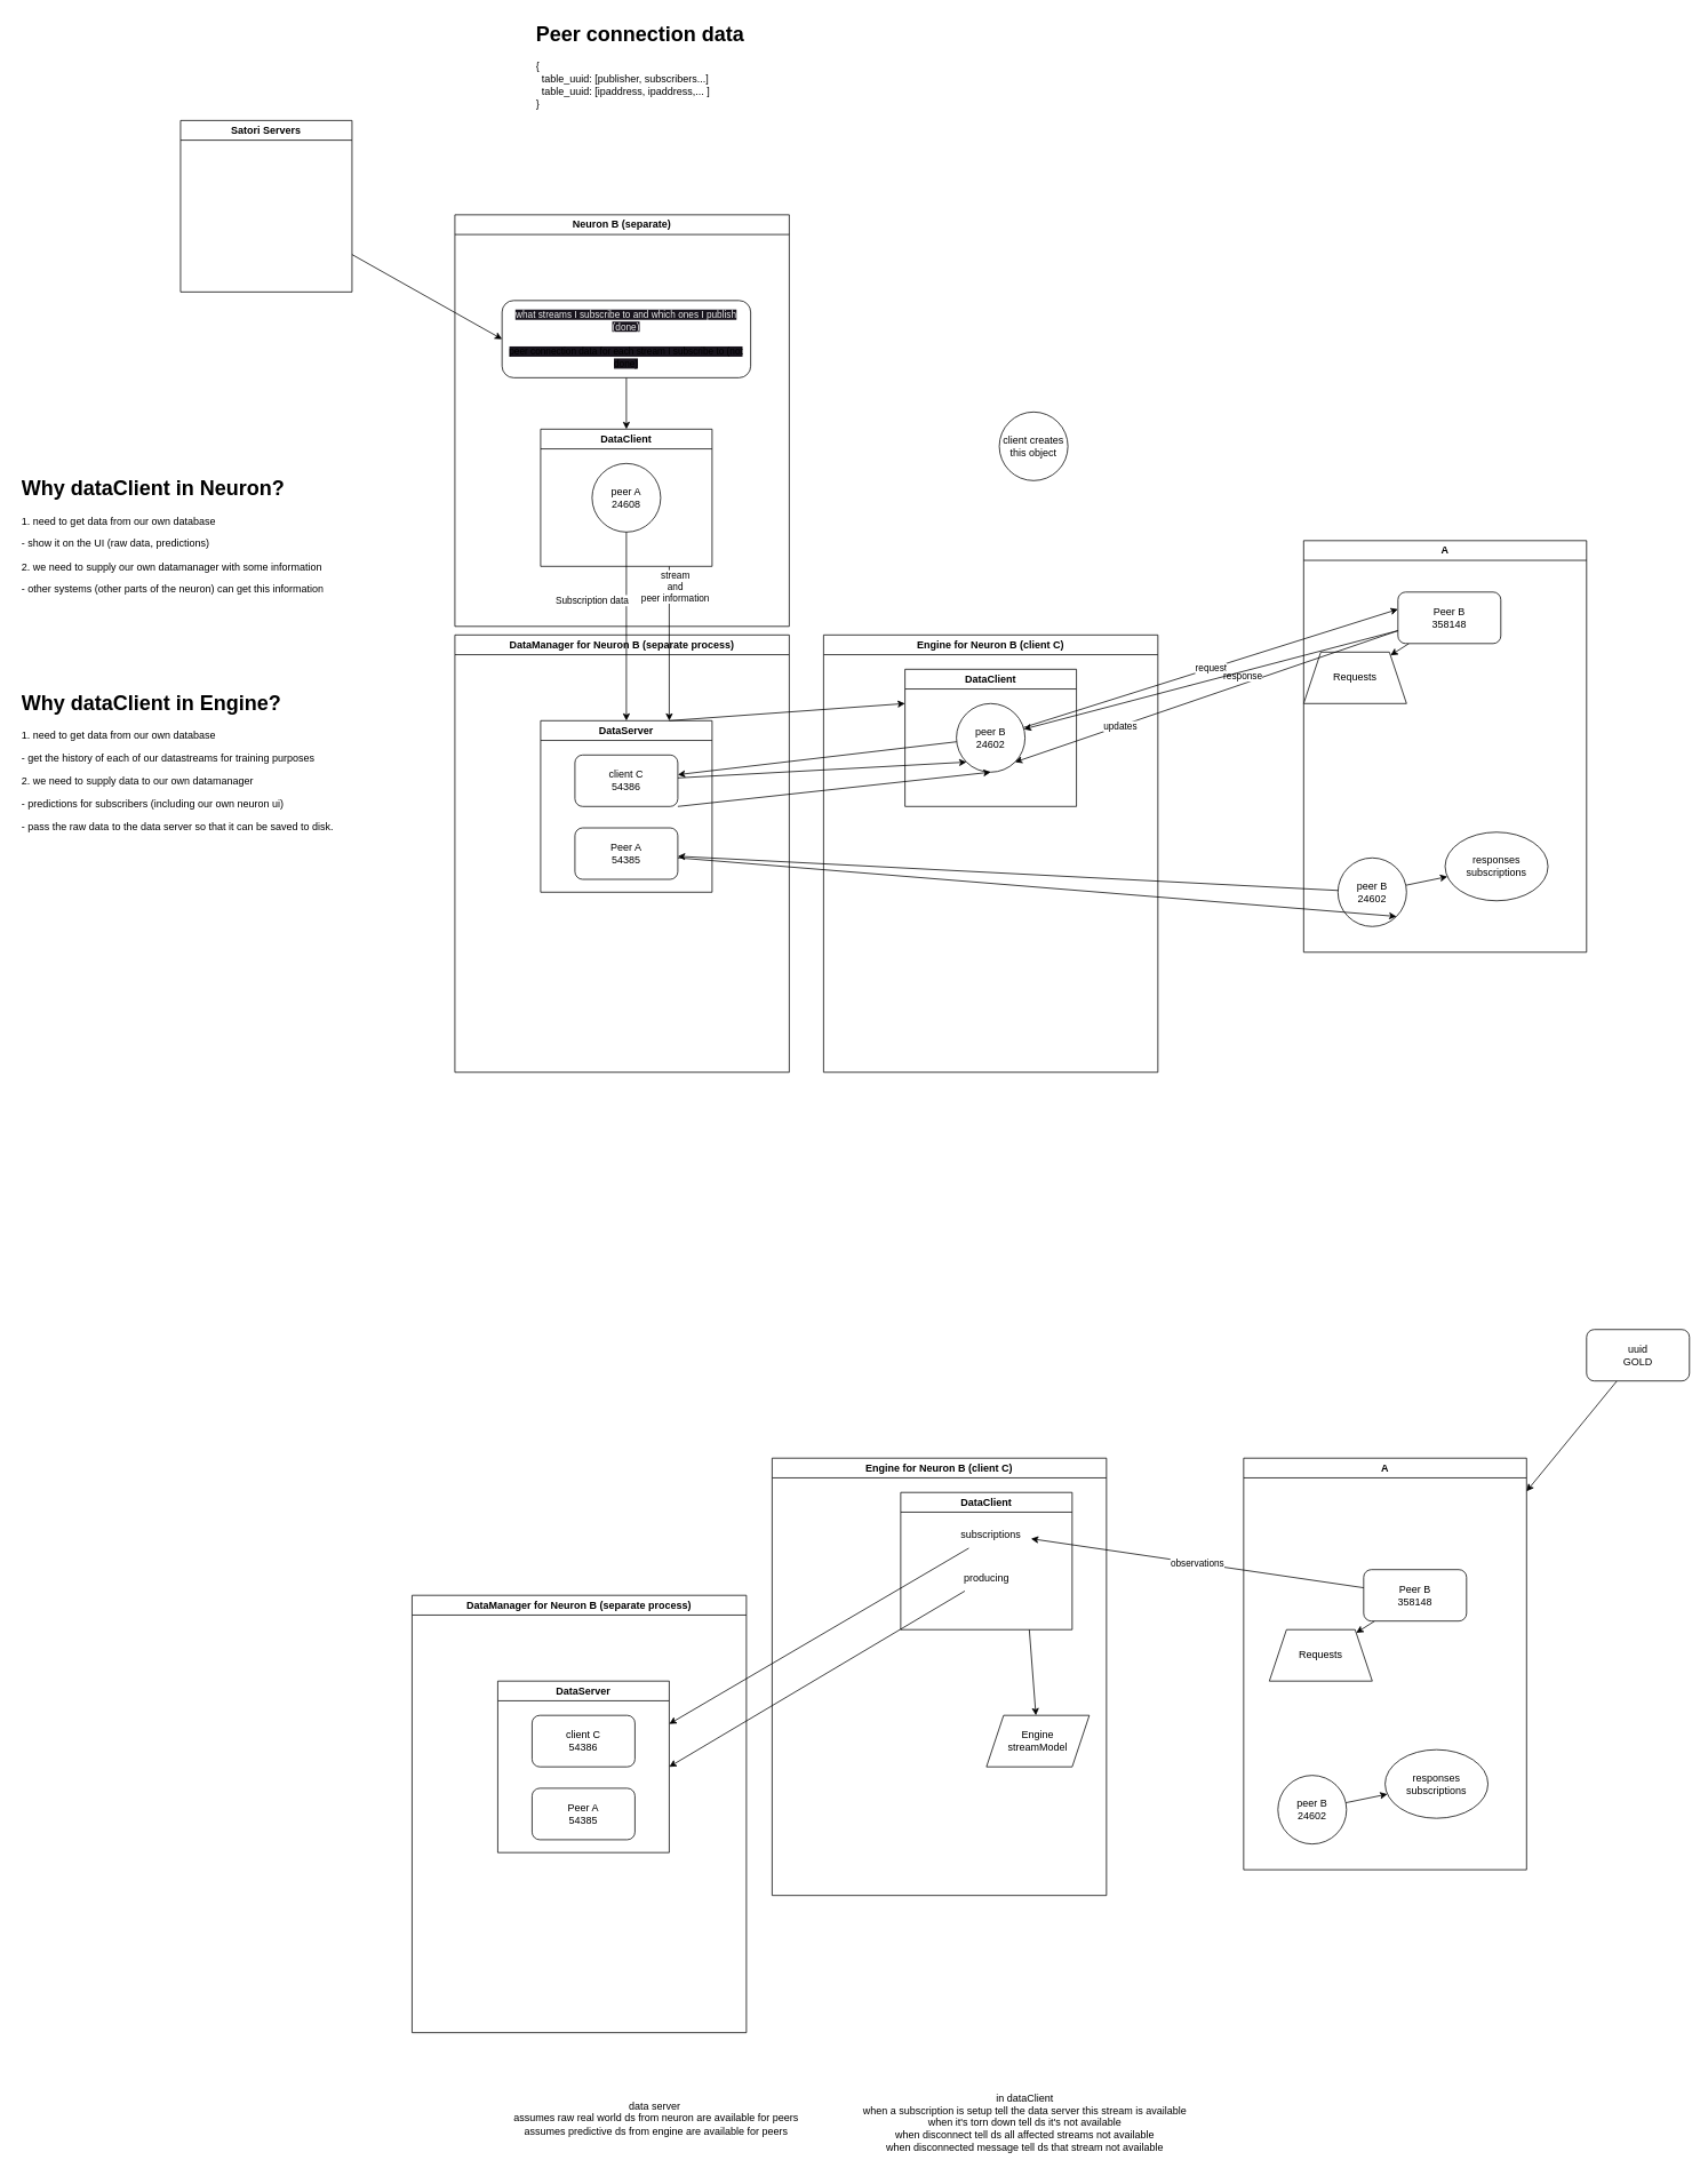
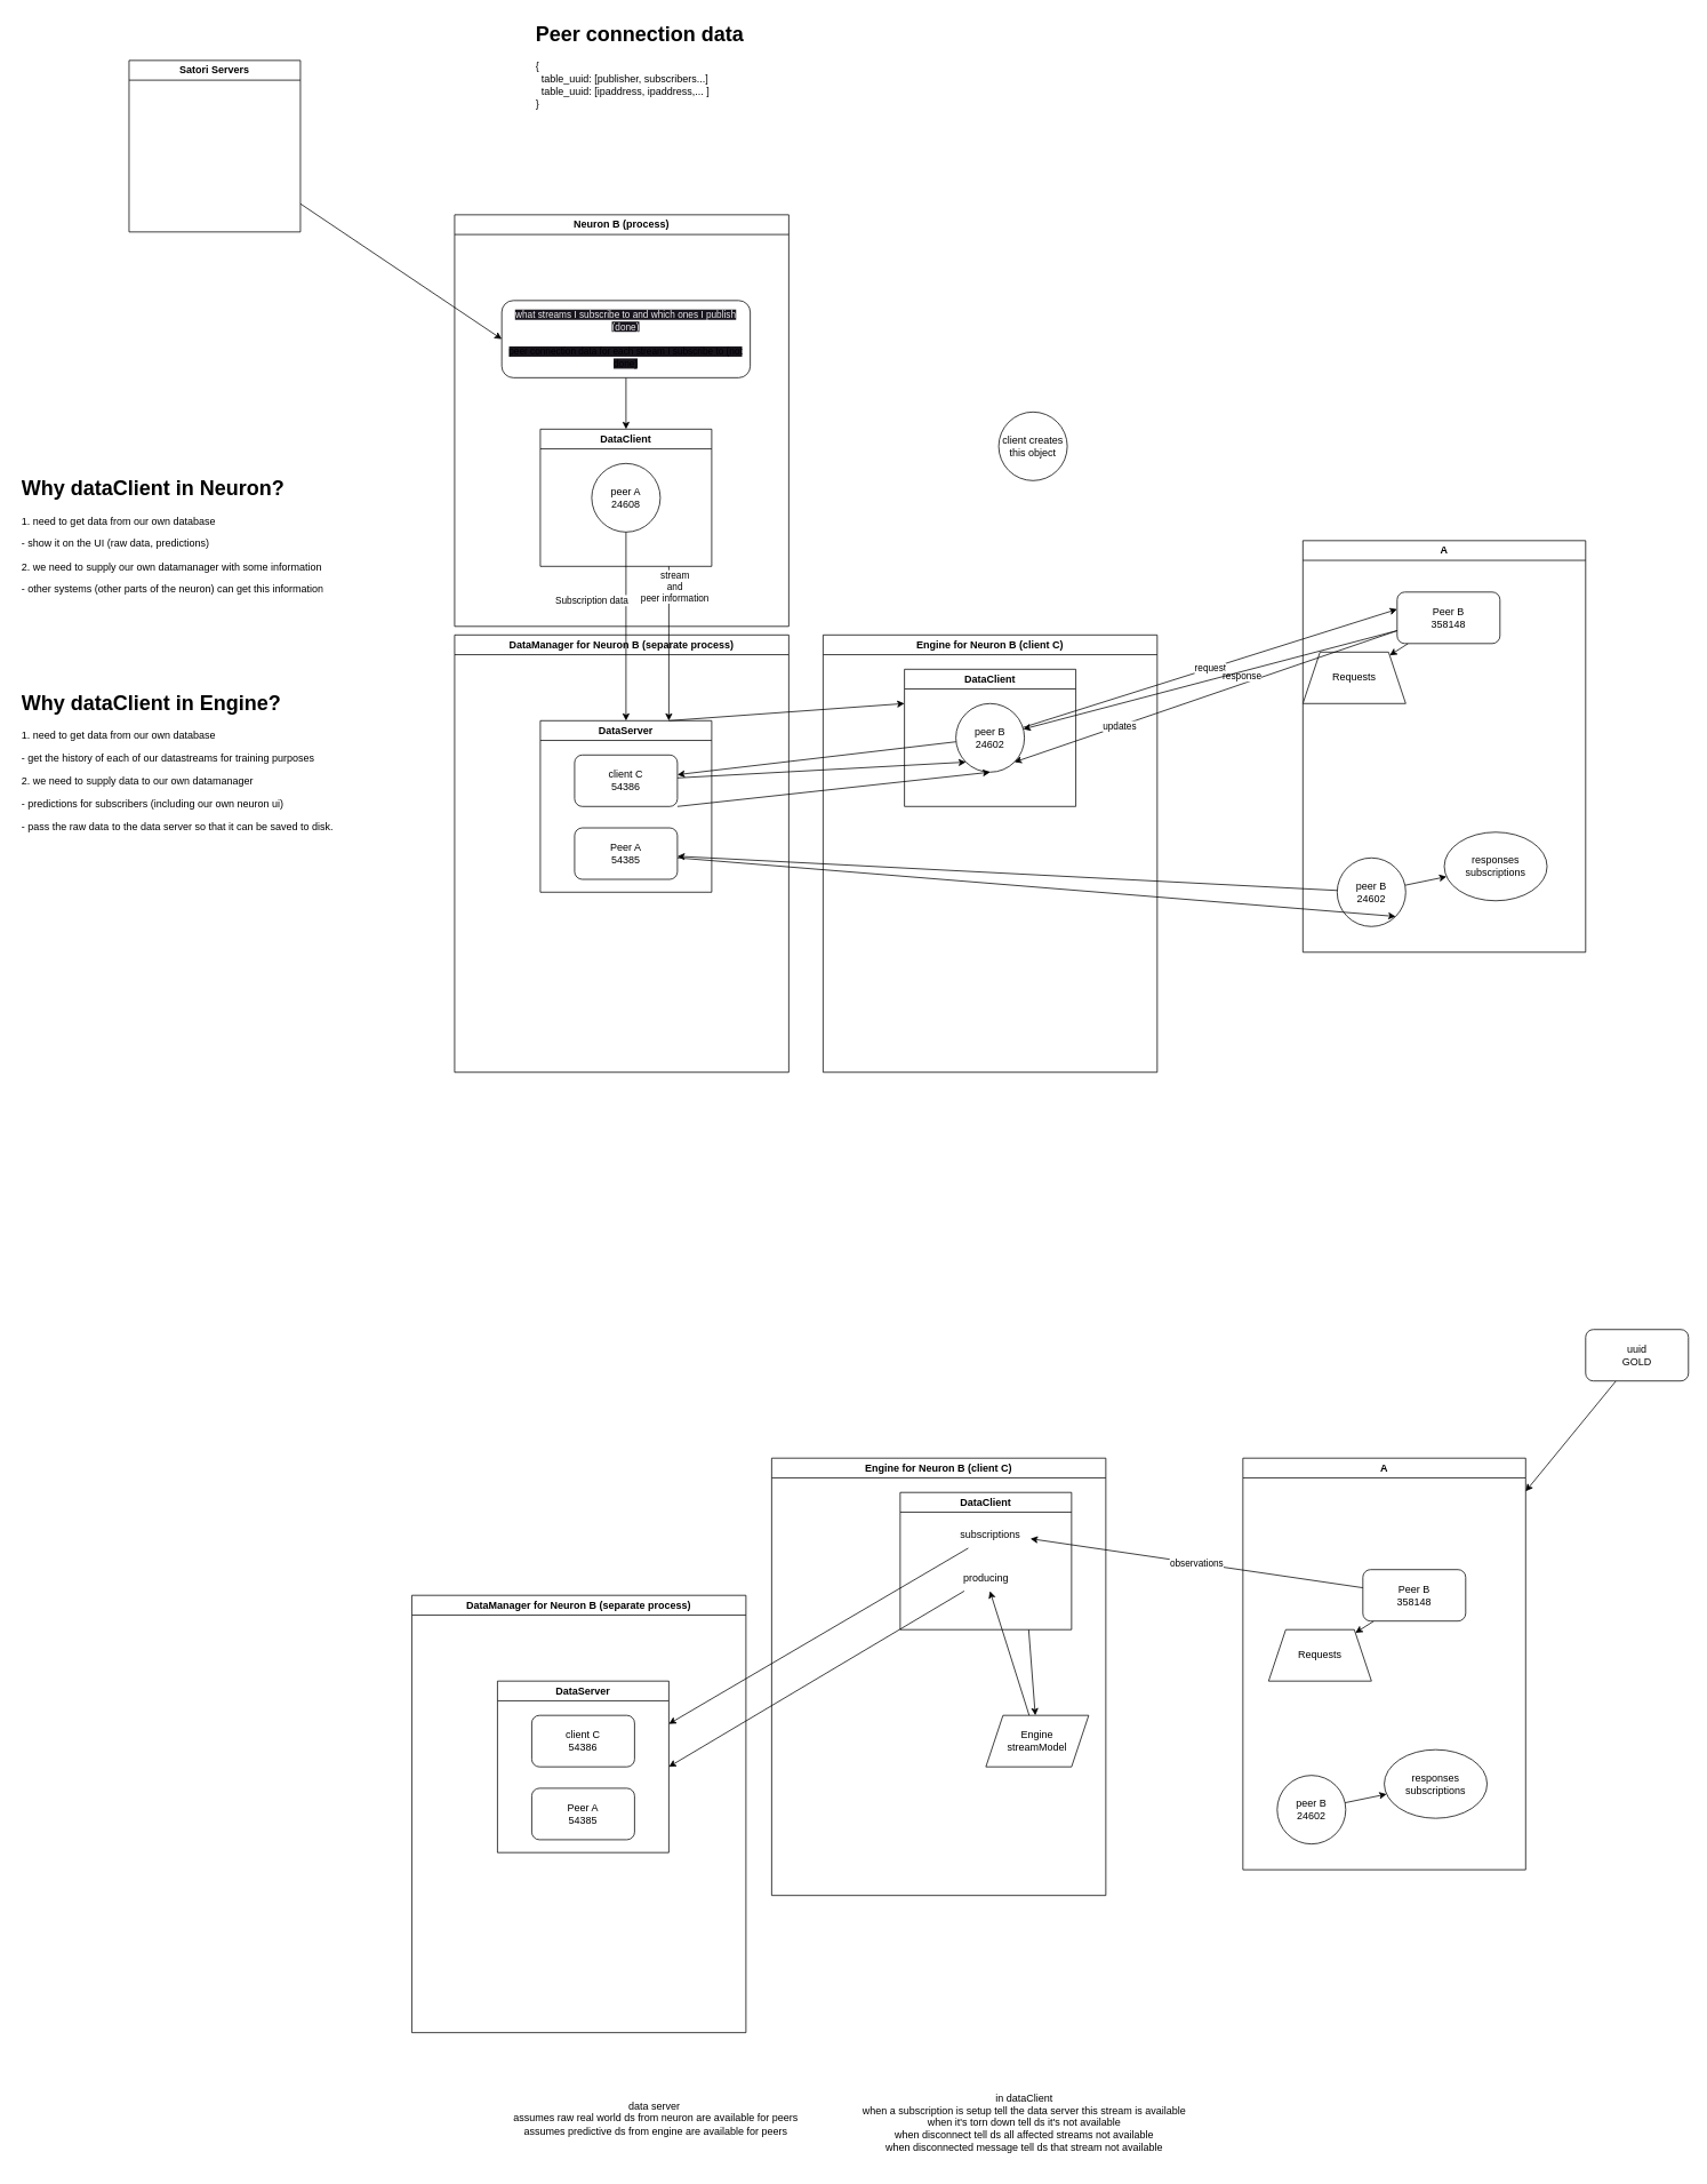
  <mxCell id="0" />
  <mxCell id="1" parent="0" />
  <mxCell id="2" value="A" style="swimlane;whiteSpace=wrap;html=1;" parent="1" vertex="1"><mxGeometry x="1520" y="630" width="330" height="480" as="geometry" /></mxCell>
  <mxCell id="3" style="edgeStyle=none;html=1;" parent="2" source="4" target="8" edge="1"><mxGeometry relative="1" as="geometry" /></mxCell>
  <mxCell id="4" value="Peer B&lt;br&gt;358148" style="rounded=1;whiteSpace=wrap;html=1;" parent="2" vertex="1"><mxGeometry x="110" y="60" width="120" height="60" as="geometry" /></mxCell>
  <mxCell id="5" value="peer B&lt;br&gt;24602" style="ellipse;whiteSpace=wrap;html=1;aspect=fixed;" parent="2" vertex="1"><mxGeometry x="40" y="370" width="80" height="80" as="geometry" /></mxCell>
  <mxCell id="6" value="responses&lt;br&gt;subscriptions" style="ellipse;whiteSpace=wrap;html=1;" parent="2" vertex="1"><mxGeometry x="165" y="340" width="120" height="80" as="geometry" /></mxCell>
  <mxCell id="7" style="edgeStyle=none;html=1;" parent="2" source="5" target="6" edge="1"><mxGeometry relative="1" as="geometry"><mxPoint x="224.375" y="240" as="targetPoint" /></mxGeometry></mxCell>
  <mxCell id="8" value="Requests" style="shape=trapezoid;perimeter=trapezoidPerimeter;whiteSpace=wrap;html=1;fixedSize=1;" parent="2" vertex="1"><mxGeometry y="130" width="120" height="60" as="geometry" /></mxCell>
- <mxCell id="9" value="Neuron B (separate)" style="swimlane;whiteSpace=wrap;html=1;" parent="1" vertex="1"><mxGeometry x="530" y="250" width="390" height="480" as="geometry" /></mxCell>
+ <mxCell id="9" value="Neuron B (process)" style="swimlane;whiteSpace=wrap;html=1;" parent="1" vertex="1"><mxGeometry x="530" y="250" width="390" height="480" as="geometry" /></mxCell>
  <mxCell id="10" value="DataClient" style="swimlane;whiteSpace=wrap;html=1;" parent="9" vertex="1"><mxGeometry x="100" y="250" width="200" height="160" as="geometry" /></mxCell>
  <mxCell id="11" value="peer A&lt;br&gt;24608" style="ellipse;whiteSpace=wrap;html=1;aspect=fixed;" parent="10" vertex="1"><mxGeometry x="60" y="40" width="80" height="80" as="geometry" /></mxCell>
  <mxCell id="12" style="edgeStyle=none;html=1;entryX=0.5;entryY=0;entryDx=0;entryDy=0;" parent="9" source="13" target="10" edge="1"><mxGeometry relative="1" as="geometry" /></mxCell>
  <mxCell id="13" value="&lt;span style=&quot;color: rgb(240, 240, 240); font-family: Helvetica; font-size: 11px; font-style: normal; font-variant-ligatures: normal; font-variant-caps: normal; font-weight: 400; letter-spacing: normal; orphans: 2; text-align: center; text-indent: 0px; text-transform: none; widows: 2; word-spacing: 0px; -webkit-text-stroke-width: 0px; background-color: rgb(24, 20, 29); text-decoration-thickness: initial; text-decoration-style: initial; text-decoration-color: initial; float: none; display: inline !important;&quot;&gt;what streams I subscribe to and which ones I publish (done)&lt;/span&gt;&lt;br&gt;&lt;br&gt;&lt;span style=&quot;font-size: 11px; background-color: rgb(24, 20, 29);&quot;&gt;peer connection data for each stream I subscribe to (not done)&lt;/span&gt;" style="rounded=1;whiteSpace=wrap;html=1;" parent="9" vertex="1"><mxGeometry x="55" y="100" width="290" height="90" as="geometry" /></mxCell>
  <mxCell id="14" value="request" style="edgeStyle=none;html=1;" parent="1" source="22" edge="1"><mxGeometry relative="1" as="geometry"><mxPoint x="1630" y="710" as="targetPoint" /></mxGeometry></mxCell>
  <mxCell id="15" value="client creates this object" style="ellipse;whiteSpace=wrap;html=1;aspect=fixed;" parent="1" vertex="1"><mxGeometry x="1165" y="480" width="80" height="80" as="geometry" /></mxCell>
  <mxCell id="16" value="response" style="edgeStyle=none;html=1;entryX=1;entryY=1;entryDx=0;entryDy=0;exitX=0;exitY=0.75;exitDx=0;exitDy=0;" parent="1" source="4" target="22" edge="1"><mxGeometry x="-0.202" y="-8" relative="1" as="geometry"><mxPoint x="600" y="770" as="targetPoint" /><mxPoint x="-1" as="offset" /></mxGeometry></mxCell>
  <mxCell id="17" style="edgeStyle=none;html=1;" parent="1" source="5" target="29" edge="1"><mxGeometry relative="1" as="geometry" /></mxCell>
  <mxCell id="18" style="edgeStyle=none;html=1;entryX=1;entryY=1;entryDx=0;entryDy=0;" parent="1" source="29" target="5" edge="1"><mxGeometry relative="1" as="geometry" /></mxCell>
  <mxCell id="19" value="updates" style="edgeStyle=none;html=1;exitX=0;exitY=0.75;exitDx=0;exitDy=0;" parent="1" source="4" target="22" edge="1"><mxGeometry x="0.517" y="26" relative="1" as="geometry"><mxPoint as="offset" /></mxGeometry></mxCell>
  <mxCell id="20" value="Engine for Neuron B (client C)" style="swimlane;whiteSpace=wrap;html=1;" parent="1" vertex="1"><mxGeometry x="960" y="740" width="390" height="510" as="geometry" /></mxCell>
  <mxCell id="21" value="DataClient" style="swimlane;whiteSpace=wrap;html=1;" parent="20" vertex="1"><mxGeometry x="95" y="40" width="200" height="160" as="geometry" /></mxCell>
  <mxCell id="22" value="peer B&lt;br&gt;24602" style="ellipse;whiteSpace=wrap;html=1;aspect=fixed;" parent="21" vertex="1"><mxGeometry x="60" y="40" width="80" height="80" as="geometry" /></mxCell>
  <mxCell id="23" style="edgeStyle=none;html=1;" parent="1" source="22" target="28" edge="1"><mxGeometry relative="1" as="geometry" /></mxCell>
  <mxCell id="24" style="edgeStyle=none;html=1;entryX=0;entryY=1;entryDx=0;entryDy=0;" parent="1" source="28" target="22" edge="1"><mxGeometry relative="1" as="geometry" /></mxCell>
  <mxCell id="25" style="edgeStyle=none;html=1;entryX=0.5;entryY=1;entryDx=0;entryDy=0;exitX=1;exitY=1;exitDx=0;exitDy=0;" parent="1" source="28" target="22" edge="1"><mxGeometry relative="1" as="geometry" /></mxCell>
  <mxCell id="26" value="DataManager for Neuron B (separate process)" style="swimlane;whiteSpace=wrap;html=1;" parent="1" vertex="1"><mxGeometry x="530" y="740" width="390" height="510" as="geometry" /></mxCell>
  <mxCell id="27" value="DataServer" style="swimlane;whiteSpace=wrap;html=1;" parent="26" vertex="1"><mxGeometry x="100" y="100" width="200" height="200" as="geometry" /></mxCell>
  <mxCell id="28" value="client C&lt;br&gt;54386" style="rounded=1;whiteSpace=wrap;html=1;" parent="27" vertex="1"><mxGeometry x="40" y="40" width="120" height="60" as="geometry" /></mxCell>
  <mxCell id="29" value="Peer A&lt;br&gt;54385" style="rounded=1;whiteSpace=wrap;html=1;" parent="27" vertex="1"><mxGeometry x="40" y="125" width="120" height="60" as="geometry" /></mxCell>
  <mxCell id="30" value="stream&lt;br&gt;and&lt;br&gt;peer information&lt;br&gt;" style="edgeStyle=none;html=1;entryX=0.75;entryY=0;entryDx=0;entryDy=0;exitX=0.75;exitY=1;exitDx=0;exitDy=0;" parent="1" source="10" target="27" edge="1"><mxGeometry x="-0.734" y="7" relative="1" as="geometry"><mxPoint x="860" y="830" as="sourcePoint" /><mxPoint as="offset" /></mxGeometry></mxCell>
  <mxCell id="31" value="Subscription data" style="edgeStyle=none;html=1;exitX=0.5;exitY=1;exitDx=0;exitDy=0;entryX=0.5;entryY=0;entryDx=0;entryDy=0;" parent="1" source="11" target="27" edge="1"><mxGeometry x="-0.273" y="-40" relative="1" as="geometry"><mxPoint x="725" y="800" as="targetPoint" /><Array as="points" /><mxPoint as="offset" /></mxGeometry></mxCell>
  <mxCell id="32" style="edgeStyle=none;html=1;entryX=0;entryY=0.5;entryDx=0;entryDy=0;" parent="1" source="33" target="13" edge="1"><mxGeometry relative="1" as="geometry" /></mxCell>
- <mxCell id="33" value="Satori Servers" style="swimlane;whiteSpace=wrap;html=1;" parent="1" vertex="1"><mxGeometry x="210" y="140" width="200" height="200" as="geometry" /></mxCell>
+ <mxCell id="33" value="Satori Servers" style="swimlane;whiteSpace=wrap;html=1;" parent="1" vertex="1"><mxGeometry x="150" y="70" width="200" height="200" as="geometry" /></mxCell>
  <mxCell id="34" value="&lt;h1&gt;Peer connection data&lt;/h1&gt;&lt;p&gt;{&lt;br&gt;&amp;nbsp; table_uuid: [publisher, subscribers...]&lt;br&gt;&amp;nbsp; table_uuid: [ipaddress, ipaddress,... ]&lt;br&gt;}&lt;/p&gt;" style="text;html=1;strokeColor=none;fillColor=none;spacing=5;spacingTop=-20;whiteSpace=wrap;overflow=hidden;rounded=0;" parent="1" vertex="1"><mxGeometry x="620" y="20" width="440" height="120" as="geometry" /></mxCell>
  <mxCell id="35" value="&lt;h1&gt;Why dataClient in Neuron?&lt;/h1&gt;&lt;p&gt;1. need to get data from our own database&lt;/p&gt;&lt;p&gt;- show it on the UI (raw data, predictions)&lt;/p&gt;&lt;p&gt;2. we need to supply our own datamanager with some information&lt;/p&gt;&lt;p&gt;- other systems (other parts of the neuron) can get this information&lt;/p&gt;" style="text;html=1;strokeColor=none;fillColor=none;spacing=5;spacingTop=-20;whiteSpace=wrap;overflow=hidden;rounded=0;" parent="1" vertex="1"><mxGeometry x="20" y="550" width="490" height="170" as="geometry" /></mxCell>
  <mxCell id="36" value="&lt;h1&gt;Why dataClient in Engine?&lt;/h1&gt;&lt;p&gt;1. need to get data from our own database&lt;/p&gt;&lt;p&gt;- get the history of each of our datastreams for training purposes&lt;/p&gt;&lt;p&gt;2. we need to supply data to our own datamanager&lt;/p&gt;&lt;p&gt;&lt;span style=&quot;background-color: initial;&quot;&gt;- predictions for subscribers (including our own neuron ui)&lt;/span&gt;&lt;br&gt;&lt;/p&gt;&lt;p&gt;&lt;span style=&quot;background-color: initial;&quot;&gt;- pass the raw data to the data server so that it can be saved to disk.&lt;/span&gt;&lt;/p&gt;" style="text;html=1;strokeColor=none;fillColor=none;spacing=5;spacingTop=-20;whiteSpace=wrap;overflow=hidden;rounded=0;" parent="1" vertex="1"><mxGeometry x="20" y="800" width="490" height="210" as="geometry" /></mxCell>
  <mxCell id="37" style="edgeStyle=none;html=1;exitX=0.75;exitY=0;exitDx=0;exitDy=0;entryX=0;entryY=0.25;entryDx=0;entryDy=0;" parent="1" source="27" target="21" edge="1"><mxGeometry relative="1" as="geometry" /></mxCell>
  <mxCell id="38" value="A" style="swimlane;whiteSpace=wrap;html=1;" parent="1" vertex="1"><mxGeometry x="1450" y="1700" width="330" height="480" as="geometry" /></mxCell>
  <mxCell id="39" style="edgeStyle=none;html=1;" parent="38" source="40" target="44" edge="1"><mxGeometry relative="1" as="geometry" /></mxCell>
  <mxCell id="40" value="Peer B&lt;br&gt;358148" style="rounded=1;whiteSpace=wrap;html=1;" parent="38" vertex="1"><mxGeometry x="140" y="130" width="120" height="60" as="geometry" /></mxCell>
  <mxCell id="41" value="peer B&lt;br&gt;24602" style="ellipse;whiteSpace=wrap;html=1;aspect=fixed;" parent="38" vertex="1"><mxGeometry x="40" y="370" width="80" height="80" as="geometry" /></mxCell>
  <mxCell id="42" value="responses&lt;br&gt;subscriptions" style="ellipse;whiteSpace=wrap;html=1;" parent="38" vertex="1"><mxGeometry x="165" y="340" width="120" height="80" as="geometry" /></mxCell>
  <mxCell id="43" style="edgeStyle=none;html=1;" parent="38" source="41" target="42" edge="1"><mxGeometry relative="1" as="geometry"><mxPoint x="224.375" y="240" as="targetPoint" /></mxGeometry></mxCell>
  <mxCell id="44" value="Requests" style="shape=trapezoid;perimeter=trapezoidPerimeter;whiteSpace=wrap;html=1;fixedSize=1;" parent="38" vertex="1"><mxGeometry x="30" y="200" width="120" height="60" as="geometry" /></mxCell>
  <mxCell id="45" value="Engine for Neuron B (client C)" style="swimlane;whiteSpace=wrap;html=1;" parent="1" vertex="1"><mxGeometry x="900" y="1700" width="390" height="510" as="geometry" /></mxCell>
  <mxCell id="46" style="edgeStyle=none;html=1;exitX=0.75;exitY=1;exitDx=0;exitDy=0;" parent="45" source="47" target="50" edge="1"><mxGeometry relative="1" as="geometry" /></mxCell>
  <mxCell id="47" value="DataClient" style="swimlane;whiteSpace=wrap;html=1;" parent="45" vertex="1"><mxGeometry x="150" y="40" width="200" height="160" as="geometry" /></mxCell>
  <mxCell id="48" value="subscriptions" style="text;html=1;align=center;verticalAlign=middle;resizable=0;points=[];autosize=1;strokeColor=none;fillColor=none;" parent="47" vertex="1"><mxGeometry x="60" y="35" width="90" height="30" as="geometry" /></mxCell>
  <mxCell id="49" value="producing" style="text;html=1;align=center;verticalAlign=middle;resizable=0;points=[];autosize=1;strokeColor=none;fillColor=none;" parent="47" vertex="1"><mxGeometry x="60" y="85" width="80" height="30" as="geometry" /></mxCell>
  <mxCell id="50" value="Engine&lt;br&gt;streamModel" style="shape=parallelogram;perimeter=parallelogramPerimeter;whiteSpace=wrap;html=1;fixedSize=1;" parent="45" vertex="1"><mxGeometry x="250" y="300" width="120" height="60" as="geometry" /></mxCell>
+ <mxCell id="51" style="edgeStyle=none;html=1;" parent="45" source="50" target="49" edge="1"><mxGeometry relative="1" as="geometry"><mxPoint x="150" y="150" as="targetPoint" /><mxPoint x="220" y="260" as="sourcePoint" /></mxGeometry></mxCell>
  <mxCell id="52" value="DataManager for Neuron B (separate process)" style="swimlane;whiteSpace=wrap;html=1;" parent="1" vertex="1"><mxGeometry x="480" y="1860" width="390" height="510" as="geometry" /></mxCell>
  <mxCell id="53" value="DataServer" style="swimlane;whiteSpace=wrap;html=1;" parent="52" vertex="1"><mxGeometry x="100" y="100" width="200" height="200" as="geometry" /></mxCell>
  <mxCell id="54" value="client C&lt;br&gt;54386" style="rounded=1;whiteSpace=wrap;html=1;" parent="53" vertex="1"><mxGeometry x="40" y="40" width="120" height="60" as="geometry" /></mxCell>
  <mxCell id="55" value="Peer A&lt;br&gt;54385" style="rounded=1;whiteSpace=wrap;html=1;" parent="53" vertex="1"><mxGeometry x="40" y="125" width="120" height="60" as="geometry" /></mxCell>
  <mxCell id="56" value="observations" style="edgeStyle=none;html=1;entryX=1.022;entryY=0.633;entryDx=0;entryDy=0;entryPerimeter=0;" parent="1" source="40" target="48" edge="1"><mxGeometry relative="1" as="geometry"><mxPoint x="1400" y="1710" as="targetPoint" /></mxGeometry></mxCell>
  <mxCell id="57" style="edgeStyle=none;html=1;entryX=1;entryY=0.25;entryDx=0;entryDy=0;" parent="1" source="48" target="53" edge="1"><mxGeometry relative="1" as="geometry" /></mxCell>
  <mxCell id="58" style="edgeStyle=none;html=1;entryX=1;entryY=0.5;entryDx=0;entryDy=0;" parent="1" source="49" target="53" edge="1"><mxGeometry relative="1" as="geometry" /></mxCell>
  <mxCell id="59" value="data server&amp;nbsp;&lt;br&gt;assumes raw real world ds from neuron are available for peers&lt;br&gt;assumes predictive ds from engine are available for peers" style="text;html=1;strokeColor=none;fillColor=none;align=center;verticalAlign=middle;whiteSpace=wrap;rounded=0;" parent="1" vertex="1"><mxGeometry x="585" y="2425" width="360" height="90" as="geometry" /></mxCell>
  <mxCell id="60" value="in dataClient&lt;br&gt;when a subscription is setup tell the data server this stream is available&lt;br&gt;when it's torn down tell ds it's not available&lt;br&gt;when disconnect tell ds all affected streams not available&lt;br&gt;when disconnected message tell ds that stream not available" style="text;html=1;strokeColor=none;fillColor=none;align=center;verticalAlign=middle;whiteSpace=wrap;rounded=0;" parent="1" vertex="1"><mxGeometry x="970" y="2425" width="450" height="100" as="geometry" /></mxCell>
  <mxCell id="61" style="edgeStyle=none;html=1;" edge="1" parent="1" source="62" target="38"><mxGeometry relative="1" as="geometry" /></mxCell>
  <mxCell id="62" value="uuid&lt;br&gt;GOLD" style="rounded=1;whiteSpace=wrap;html=1;" vertex="1" parent="1"><mxGeometry x="1850" y="1550" width="120" height="60" as="geometry" /></mxCell>
